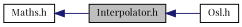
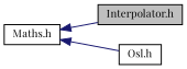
  digraph {
    fontname="Playfair Display"
    rankdir=LR
    node [color=black fillcolor=white fontname="Playfair Display" fontsize=10 shape=record style=filled]
    edge [color=midnightblue dir=back fontname="Playfair Display" fontsize=10 labelfontname=Helvetica labelfontsize=10 style=solid]
    n1 [fillcolor=grey75 fontcolor=black height=0.2 label="Interpolator.h" width=0.4]
    n2 [height=0.2 label="Maths.h" width=0.4]
    n3 [height=0.2 label="Osl.h" width=0.4]
    n2 -> n1
-   n1 -> n3
+   n2 -> n3
  }
